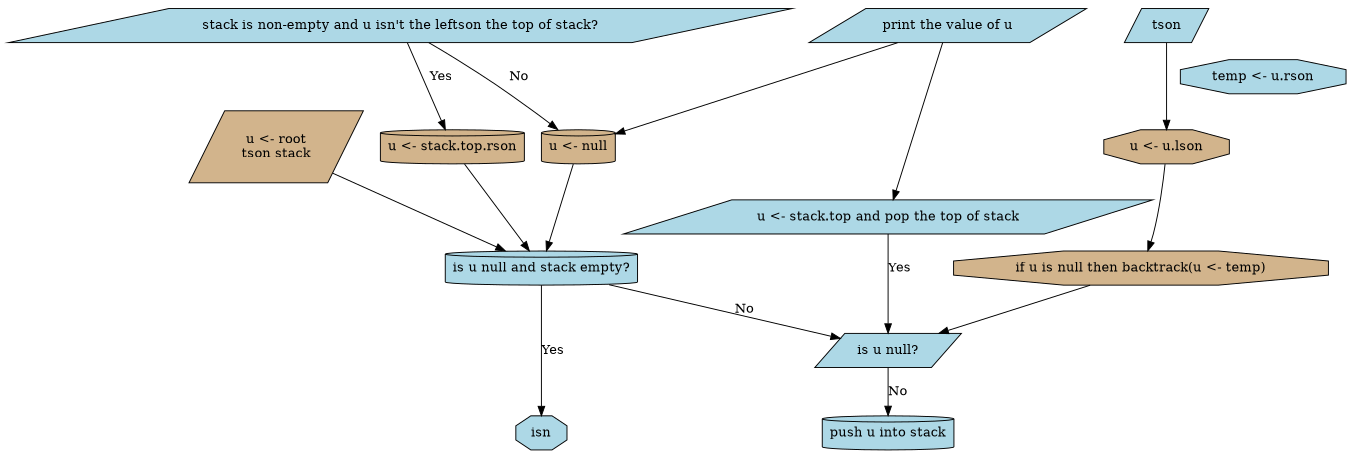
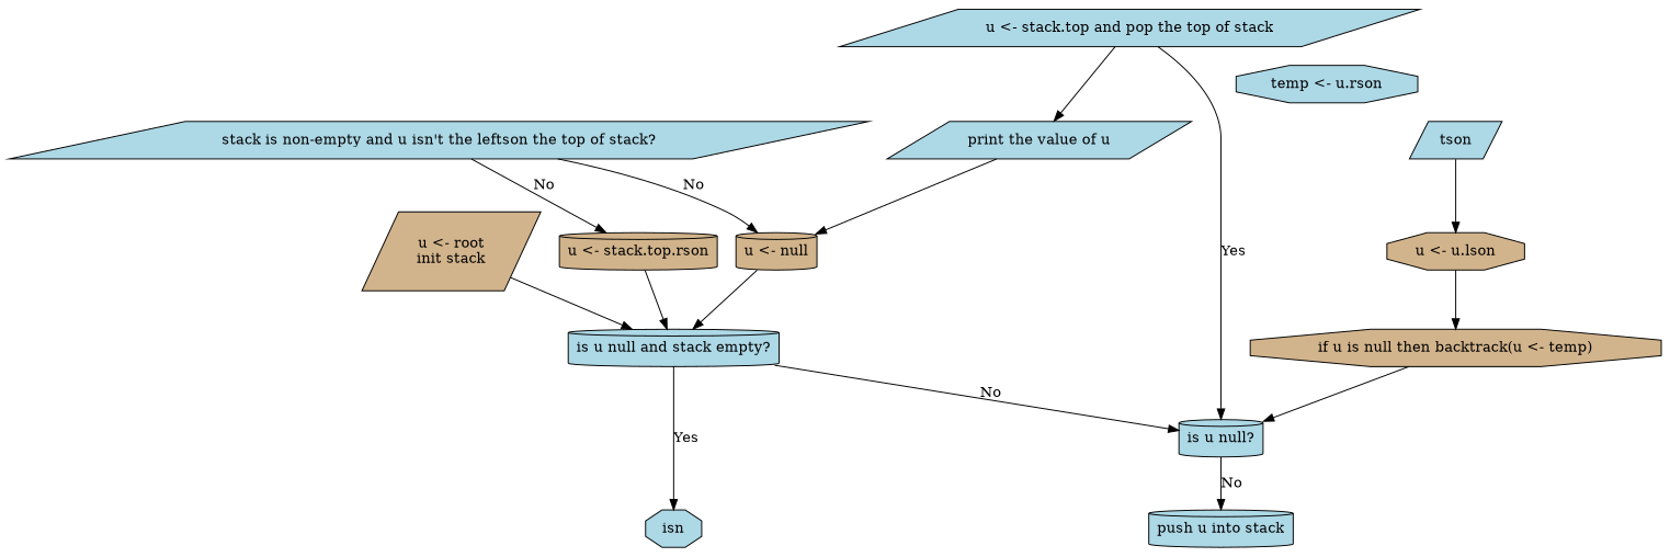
  digraph {
    node [fillcolor=lightblue shape=parallelogram style=filled]
    n1 [label=isn shape=octagon]
-   n2 [fillcolor=tan label="u <- root\ntson stack"]
+   n2 [fillcolor=tan label="u <- root\ninit stack"]
    n3 [label="is u null and stack empty?" shape=cylinder]
-   n4 [label="is u null?"]
+   n4 [label="is u null?" shape=cylinder]
    n5 [label="push u into stack" shape=cylinder]
    n6 [label="u <- stack.top and pop the top of stack"]
    n7 [label="print the value of u"]
    n8 [label="stack is non-empty and u isn't the leftson the top of stack?"]
    n9 [fillcolor=tan label="u <- stack.top.rson" shape=cylinder]
    n10 [fillcolor=tan label="u <- null" shape=cylinder]
    n11 [fillcolor=tan label="u <- u.lson" shape=octagon]
    n12 [fillcolor=tan label="if u is null then backtrack(u <- temp)" shape=octagon]
    tson
    n14 [label="temp <- u.rson" shape=octagon]
    subgraph sub_1 {
      rank=max
      n1
    }
    n2 -> n3
    n3 -> n1 [label=Yes]
    n3 -> n4 [label=No]
    n4 -> n5 [label=No]
    n6 -> n4 [label=Yes]
-   n7 -> n6
+   n6 -> n7
    n7 -> n10
-   n8 -> n9 [label=Yes]
+   n8 -> n9 [label=No]
    n8 -> n10 [label=No]
    n9 -> n3
    n10 -> n3
    n11 -> n12
    n12 -> n4
    tson -> n11
  }
